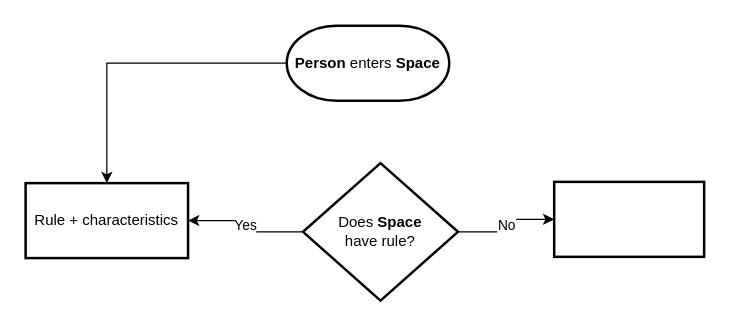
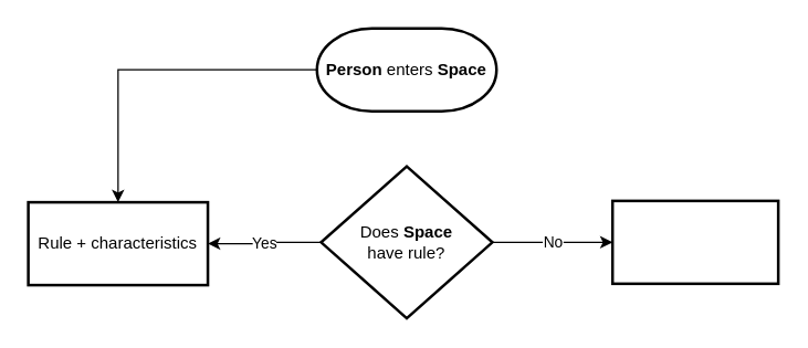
  <mxCell id="0" />
  <mxCell id="1" parent="0" />
  <mxCell id="2" value="" style="edgeStyle=orthogonalEdgeStyle;rounded=0;orthogonalLoop=1;jettySize=auto;html=1;" edge="1" parent="1" source="3" target="8"><mxGeometry relative="1" as="geometry" /></mxCell>
  <mxCell id="3" value="&lt;b&gt;Person&lt;/b&gt; enters &lt;b&gt;Space&lt;/b&gt;" style="strokeWidth=2;html=1;shape=mxgraph.flowchart.terminator;whiteSpace=wrap;" vertex="1" parent="1"><mxGeometry x="229" y="20" width="130" height="60" as="geometry" /></mxCell>
  <mxCell id="4" value="No" style="edgeStyle=orthogonalEdgeStyle;rounded=0;orthogonalLoop=1;jettySize=auto;html=1;" edge="1" parent="1" source="6" target="7"><mxGeometry relative="1" as="geometry" /></mxCell>
  <mxCell id="5" value="Yes" style="edgeStyle=orthogonalEdgeStyle;rounded=0;orthogonalLoop=1;jettySize=auto;html=1;exitX=0;exitY=0.5;exitDx=0;exitDy=0;" edge="1" parent="1" source="6" target="8"><mxGeometry relative="1" as="geometry" /></mxCell>
- <mxCell id="6" value="Does &lt;b&gt;Space&lt;/b&gt; &lt;br&gt;have rule?" style="rhombus;whiteSpace=wrap;html=1;strokeWidth=2;" vertex="1" parent="1"><mxGeometry x="242" y="130" width="124" height="110" as="geometry" /></mxCell>
+ <mxCell id="6" value="Does &lt;b&gt;Space&lt;/b&gt; &lt;br&gt;have rule?" style="rhombus;whiteSpace=wrap;html=1;strokeWidth=2;" vertex="1" parent="1"><mxGeometry x="232" y="120" width="124" height="110" as="geometry" /></mxCell>
  <mxCell id="7" value="" style="whiteSpace=wrap;html=1;strokeWidth=2;" vertex="1" parent="1"><mxGeometry x="443" y="145" width="120" height="60" as="geometry" /></mxCell>
  <mxCell id="8" value="Rule + characteristics" style="whiteSpace=wrap;html=1;strokeWidth=2;" vertex="1" parent="1"><mxGeometry x="20" y="146" width="130" height="60" as="geometry" /></mxCell>
